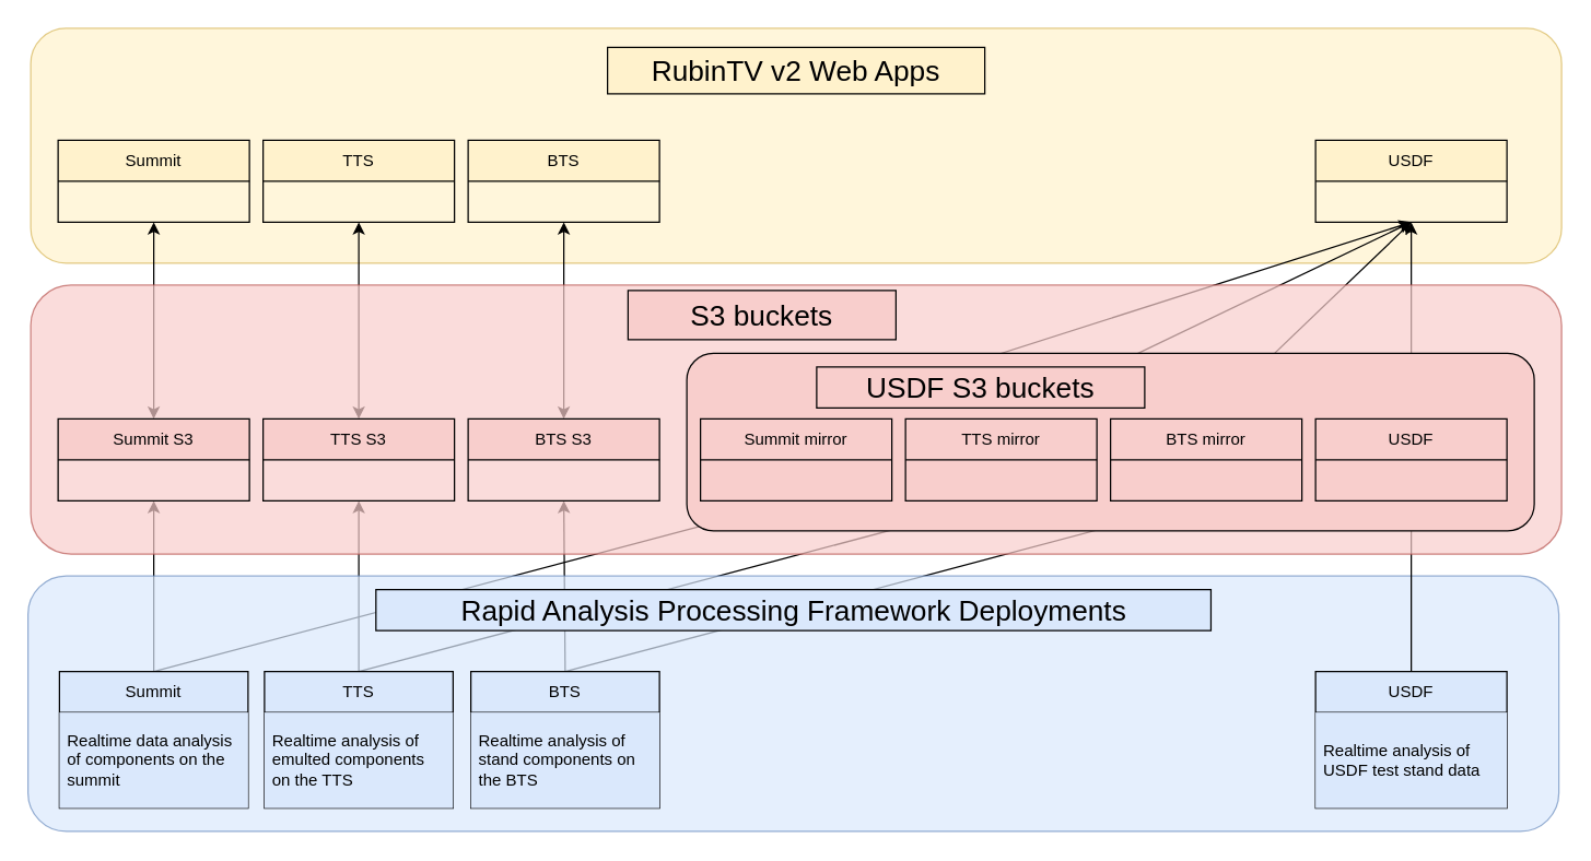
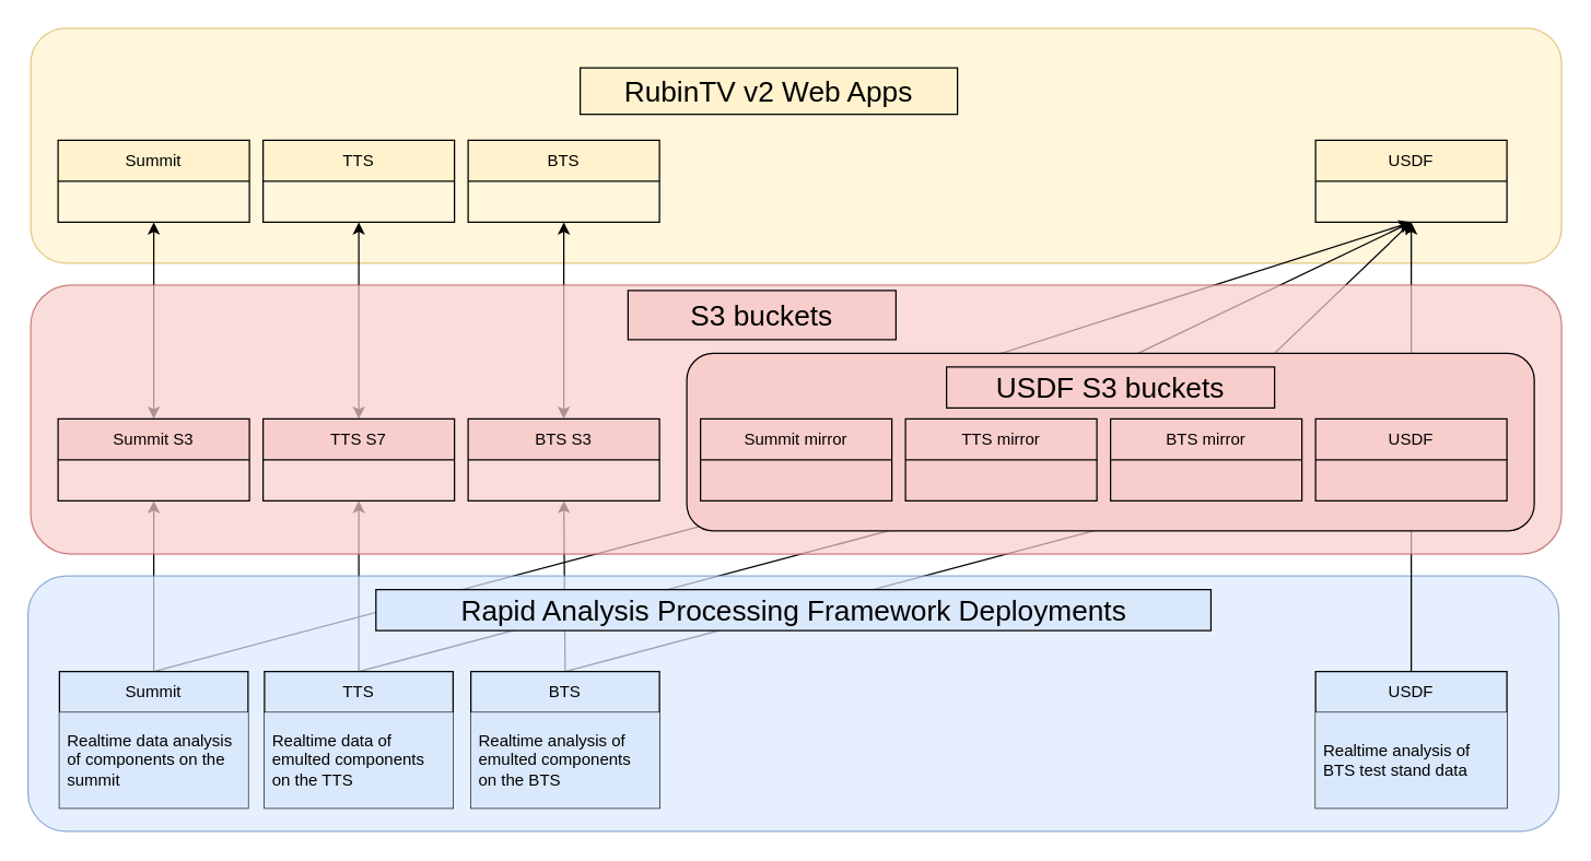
  <mxCell id="0" />
  <mxCell id="1" parent="0" />
  <mxCell id="2" value="" style="rounded=1;whiteSpace=wrap;html=1;fillColor=#FFF2CC;strokeColor=#d6b656;opacity=70;" parent="1" vertex="1"><mxGeometry x="22" y="20" width="1120" height="172" as="geometry" /></mxCell>
  <mxCell id="3" value="" style="endArrow=classic;html=1;rounded=0;exitX=0.5;exitY=0;exitDx=0;exitDy=0;entryX=0.5;entryY=1;entryDx=0;entryDy=0;startArrow=classic;startFill=1;" parent="1" source="42" target="39" edge="1"><mxGeometry width="50" height="50" relative="1" as="geometry"><mxPoint x="-40" y="328" as="sourcePoint" /><mxPoint x="10" y="278" as="targetPoint" /></mxGeometry></mxCell>
  <mxCell id="4" value="" style="endArrow=classic;html=1;rounded=0;exitX=0.5;exitY=0;exitDx=0;exitDy=0;entryX=0.5;entryY=1;entryDx=0;entryDy=0;startArrow=classic;startFill=1;" parent="1" source="41" target="38" edge="1"><mxGeometry width="50" height="50" relative="1" as="geometry"><mxPoint x="122" y="316" as="sourcePoint" /><mxPoint x="262" y="-314" as="targetPoint" /></mxGeometry></mxCell>
  <mxCell id="5" value="" style="endArrow=classic;html=1;rounded=0;exitX=0.5;exitY=0;exitDx=0;exitDy=0;entryX=0.5;entryY=1;entryDx=0;entryDy=0;startArrow=classic;startFill=1;" parent="1" source="43" target="40" edge="1"><mxGeometry width="50" height="50" relative="1" as="geometry"><mxPoint x="272" y="316" as="sourcePoint" /><mxPoint x="412" y="-344" as="targetPoint" /></mxGeometry></mxCell>
  <mxCell id="6" value="" style="endArrow=classic;html=1;rounded=0;exitX=0.5;exitY=0;exitDx=0;exitDy=0;entryX=0.5;entryY=1;entryDx=0;entryDy=0;" parent="1" source="18" target="42" edge="1"><mxGeometry width="50" height="50" relative="1" as="geometry"><mxPoint x="690" y="321" as="sourcePoint" /><mxPoint x="112" y="349" as="targetPoint" /></mxGeometry></mxCell>
  <mxCell id="7" value="" style="endArrow=classic;html=1;rounded=0;entryX=0.5;entryY=1;entryDx=0;entryDy=0;exitX=0.5;exitY=0;exitDx=0;exitDy=0;" parent="1" source="18" target="31" edge="1"><mxGeometry width="50" height="50" relative="1" as="geometry"><mxPoint x="690" y="321" as="sourcePoint" /><mxPoint x="581.72" y="348.94" as="targetPoint" /></mxGeometry></mxCell>
  <mxCell id="8" value="" style="endArrow=classic;html=1;rounded=0;exitX=0.5;exitY=0;exitDx=0;exitDy=0;entryX=0.5;entryY=1;entryDx=0;entryDy=0;" parent="1" source="20" target="41" edge="1"><mxGeometry width="50" height="50" relative="1" as="geometry"><mxPoint x="362" y="491" as="sourcePoint" /><mxPoint x="261.904" y="349" as="targetPoint" /></mxGeometry></mxCell>
  <mxCell id="9" value="" style="endArrow=classic;html=1;rounded=0;exitX=0.5;exitY=0;exitDx=0;exitDy=0;entryX=0.5;entryY=1;entryDx=0;entryDy=0;" parent="1" source="20" target="32" edge="1"><mxGeometry width="50" height="50" relative="1" as="geometry"><mxPoint x="440" y="491" as="sourcePoint" /><mxPoint x="731.86" y="348.94" as="targetPoint" /></mxGeometry></mxCell>
  <mxCell id="10" value="" style="endArrow=classic;html=1;rounded=0;exitX=0.5;exitY=0;exitDx=0;exitDy=0;entryX=0.5;entryY=1;entryDx=0;entryDy=0;" parent="1" source="22" target="43" edge="1"><mxGeometry width="50" height="50" relative="1" as="geometry"><mxPoint x="445" y="501" as="sourcePoint" /><mxPoint x="409.06" y="349" as="targetPoint" /></mxGeometry></mxCell>
  <mxCell id="11" value="" style="endArrow=classic;html=1;rounded=0;exitX=0.5;exitY=0;exitDx=0;exitDy=0;entryX=0.5;entryY=1;entryDx=0;entryDy=0;" parent="1" source="22" target="34" edge="1"><mxGeometry width="50" height="50" relative="1" as="geometry"><mxPoint x="581" y="501" as="sourcePoint" /><mxPoint x="882.14" y="348.94" as="targetPoint" /></mxGeometry></mxCell>
  <mxCell id="12" value="" style="endArrow=classic;html=1;rounded=0;exitX=0.5;exitY=0;exitDx=0;exitDy=0;startArrow=classic;startFill=1;entryX=0.5;entryY=1;entryDx=0;entryDy=0;" parent="1" source="33" target="37" edge="1"><mxGeometry width="50" height="50" relative="1" as="geometry"><mxPoint x="1032" y="298" as="sourcePoint" /><mxPoint x="1032" y="-344" as="targetPoint" /></mxGeometry></mxCell>
  <mxCell id="13" value="" style="endArrow=classic;html=1;rounded=0;exitX=0.5;exitY=0;exitDx=0;exitDy=0;startArrow=classic;startFill=1;entryX=0.5;entryY=1;entryDx=0;entryDy=0;" parent="1" source="34" target="37" edge="1"><mxGeometry width="50" height="50" relative="1" as="geometry"><mxPoint x="1032" y="298" as="sourcePoint" /><mxPoint x="1028.617" y="-344" as="targetPoint" /></mxGeometry></mxCell>
  <mxCell id="14" value="" style="endArrow=classic;html=1;rounded=0;exitX=0.5;exitY=0;exitDx=0;exitDy=0;startArrow=classic;startFill=1;entryX=0.5;entryY=1;entryDx=0;entryDy=0;" parent="1" source="32" target="37" edge="1"><mxGeometry width="50" height="50" relative="1" as="geometry"><mxPoint x="1032" y="298" as="sourcePoint" /><mxPoint x="1025.233" y="-344" as="targetPoint" /></mxGeometry></mxCell>
  <mxCell id="15" value="" style="endArrow=classic;html=1;rounded=0;exitX=0.5;exitY=0;exitDx=0;exitDy=0;startArrow=classic;startFill=1;entryX=0.5;entryY=1;entryDx=0;entryDy=0;" parent="1" source="31" target="37" edge="1"><mxGeometry width="50" height="50" relative="1" as="geometry"><mxPoint x="690" y="168" as="sourcePoint" /><mxPoint x="1021.85" y="-344" as="targetPoint" /></mxGeometry></mxCell>
  <mxCell id="16" value="" style="rounded=1;whiteSpace=wrap;html=1;fillColor=#DAE8FC;strokeColor=#6c8ebf;opacity=70;" parent="1" vertex="1"><mxGeometry x="20" y="421" width="1120" height="187" as="geometry" /></mxCell>
  <mxCell id="17" value="&lt;font style=&quot;font-size: 21px;&quot;&gt;Rapid Analysis Processing Framework Deployments&lt;/font&gt;" style="text;html=1;strokeColor=default;fillColor=#DAE8FC;align=center;verticalAlign=middle;whiteSpace=wrap;rounded=0;" parent="1" vertex="1"><mxGeometry x="274.545" y="431" width="610.909" height="30" as="geometry" /></mxCell>
  <mxCell id="18" value="Summit" style="swimlane;fontStyle=0;childLayout=stackLayout;horizontal=1;startSize=30;horizontalStack=0;resizeParent=1;resizeParentMax=0;resizeLast=0;collapsible=1;marginBottom=0;whiteSpace=wrap;html=1;fillColor=#DAE8FC;" parent="1" vertex="1"><mxGeometry x="43" y="491" width="138" height="100" as="geometry" /></mxCell>
  <mxCell id="19" value="Realtime data analysis of components on the summit" style="text;strokeColor=none;fillColor=#DAE8FC;align=left;verticalAlign=middle;spacingLeft=4;spacingRight=4;overflow=hidden;points=[[0,0.5],[1,0.5]];portConstraint=eastwest;rotatable=0;whiteSpace=wrap;html=1;" parent="18" vertex="1"><mxGeometry y="30" width="138" height="70" as="geometry" /></mxCell>
  <mxCell id="20" value="TTS" style="swimlane;fontStyle=0;childLayout=stackLayout;horizontal=1;startSize=30;horizontalStack=0;resizeParent=1;resizeParentMax=0;resizeLast=0;collapsible=1;marginBottom=0;whiteSpace=wrap;html=1;fillColor=#DAE8FC;" parent="1" vertex="1"><mxGeometry x="193" y="491" width="138" height="100" as="geometry" /></mxCell>
- <mxCell id="21" value="Realtime analysis of emulted components on the TTS" style="text;strokeColor=none;fillColor=#DAE8FC;align=left;verticalAlign=middle;spacingLeft=4;spacingRight=4;overflow=hidden;points=[[0,0.5],[1,0.5]];portConstraint=eastwest;rotatable=0;whiteSpace=wrap;html=1;" parent="20" vertex="1"><mxGeometry y="30" width="138" height="70" as="geometry" /></mxCell>
+ <mxCell id="21" value="Realtime data of emulted components on the TTS" style="text;strokeColor=none;fillColor=#DAE8FC;align=left;verticalAlign=middle;spacingLeft=4;spacingRight=4;overflow=hidden;points=[[0,0.5],[1,0.5]];portConstraint=eastwest;rotatable=0;whiteSpace=wrap;html=1;" parent="20" vertex="1"><mxGeometry y="30" width="138" height="70" as="geometry" /></mxCell>
  <mxCell id="22" value="BTS" style="swimlane;fontStyle=0;childLayout=stackLayout;horizontal=1;startSize=30;horizontalStack=0;resizeParent=1;resizeParentMax=0;resizeLast=0;collapsible=1;marginBottom=0;whiteSpace=wrap;html=1;fillColor=#DAE8FC;" parent="1" vertex="1"><mxGeometry x="344" y="491" width="138" height="100" as="geometry" /></mxCell>
- <mxCell id="23" value="Realtime analysis of stand components on the BTS" style="text;strokeColor=none;fillColor=#DAE8FC;align=left;verticalAlign=middle;spacingLeft=4;spacingRight=4;overflow=hidden;points=[[0,0.5],[1,0.5]];portConstraint=eastwest;rotatable=0;whiteSpace=wrap;html=1;" parent="22" vertex="1"><mxGeometry y="30" width="138" height="70" as="geometry" /></mxCell>
+ <mxCell id="23" value="Realtime analysis of emulted components on the BTS" style="text;strokeColor=none;fillColor=#DAE8FC;align=left;verticalAlign=middle;spacingLeft=4;spacingRight=4;overflow=hidden;points=[[0,0.5],[1,0.5]];portConstraint=eastwest;rotatable=0;whiteSpace=wrap;html=1;" parent="22" vertex="1"><mxGeometry y="30" width="138" height="70" as="geometry" /></mxCell>
  <mxCell id="24" value="USDF" style="swimlane;fontStyle=0;childLayout=stackLayout;horizontal=1;startSize=30;horizontalStack=0;resizeParent=1;resizeParentMax=0;resizeLast=0;collapsible=1;marginBottom=0;whiteSpace=wrap;html=1;fillColor=#DAE8FC;" parent="1" vertex="1"><mxGeometry x="962" y="491" width="140" height="100" as="geometry" /></mxCell>
- <mxCell id="25" value="Realtime analysis of USDF test stand data" style="text;strokeColor=none;fillColor=#DAE8FC;align=left;verticalAlign=middle;spacingLeft=4;spacingRight=4;overflow=hidden;points=[[0,0.5],[1,0.5]];portConstraint=eastwest;rotatable=0;whiteSpace=wrap;html=1;" parent="24" vertex="1"><mxGeometry y="30" width="140" height="70" as="geometry" /></mxCell>
+ <mxCell id="25" value="Realtime analysis of BTS test stand data" style="text;strokeColor=none;fillColor=#DAE8FC;align=left;verticalAlign=middle;spacingLeft=4;spacingRight=4;overflow=hidden;points=[[0,0.5],[1,0.5]];portConstraint=eastwest;rotatable=0;whiteSpace=wrap;html=1;" parent="24" vertex="1"><mxGeometry y="30" width="140" height="70" as="geometry" /></mxCell>
  <mxCell id="26" value="" style="endArrow=classic;html=1;rounded=0;exitX=0.5;exitY=0;exitDx=0;exitDy=0;entryX=0.5;entryY=1;entryDx=0;entryDy=0;" parent="1" source="24" target="33" edge="1"><mxGeometry width="50" height="50" relative="1" as="geometry"><mxPoint x="450" y="501" as="sourcePoint" /><mxPoint x="1032" y="349" as="targetPoint" /></mxGeometry></mxCell>
  <mxCell id="27" value="" style="rounded=1;whiteSpace=wrap;html=1;fillColor=#F8CECC;strokeColor=#b85450;opacity=70;" parent="1" vertex="1"><mxGeometry x="22" y="208" width="1120" height="197" as="geometry" /></mxCell>
  <mxCell id="28" value="&lt;font style=&quot;font-size: 21px;&quot;&gt;S3 buckets&lt;br&gt;&lt;/font&gt;" style="text;html=1;strokeColor=default;fillColor=#F8CECC;align=center;verticalAlign=middle;whiteSpace=wrap;rounded=0;" parent="1" vertex="1"><mxGeometry x="459" y="212" width="196" height="36" as="geometry" /></mxCell>
  <mxCell id="29" value="" style="rounded=1;whiteSpace=wrap;html=1;fillColor=#F8CECC;" parent="1" vertex="1"><mxGeometry x="502" y="258" width="620" height="130" as="geometry" /></mxCell>
  <mxCell id="30" value="" style="group" parent="1" vertex="1" connectable="0"><mxGeometry x="512" y="306" width="590" height="120" as="geometry" /></mxCell>
  <mxCell id="31" value="Summit mirror" style="swimlane;fontStyle=0;childLayout=stackLayout;horizontal=1;startSize=30;horizontalStack=0;resizeParent=1;resizeParentMax=0;resizeLast=0;collapsible=1;marginBottom=0;whiteSpace=wrap;html=1;fillColor=#F8CECC;" parent="30" vertex="1"><mxGeometry width="140" height="60" as="geometry" /></mxCell>
  <mxCell id="32" value="TTS mirror" style="swimlane;fontStyle=0;childLayout=stackLayout;horizontal=1;startSize=30;horizontalStack=0;resizeParent=1;resizeParentMax=0;resizeLast=0;collapsible=1;marginBottom=0;whiteSpace=wrap;html=1;fillColor=#F8CECC;" parent="30" vertex="1"><mxGeometry x="150" width="140" height="60" as="geometry" /></mxCell>
  <mxCell id="33" value="USDF&lt;br&gt;" style="swimlane;fontStyle=0;childLayout=stackLayout;horizontal=1;startSize=30;horizontalStack=0;resizeParent=1;resizeParentMax=0;resizeLast=0;collapsible=1;marginBottom=0;whiteSpace=wrap;html=1;fillColor=#F8CECC;" parent="30" vertex="1"><mxGeometry x="450" width="140" height="60" as="geometry" /></mxCell>
  <mxCell id="34" value="BTS mirror" style="swimlane;fontStyle=0;childLayout=stackLayout;horizontal=1;startSize=30;horizontalStack=0;resizeParent=1;resizeParentMax=0;resizeLast=0;collapsible=1;marginBottom=0;whiteSpace=wrap;html=1;fillColor=#F8CECC;" parent="30" vertex="1"><mxGeometry x="300" width="140" height="60" as="geometry" /></mxCell>
- <mxCell id="35" value="&lt;font style=&quot;font-size: 21px;&quot;&gt;USDF S3 buckets&lt;br&gt;&lt;/font&gt;" style="text;html=1;strokeColor=default;fillColor=#F8CECC;align=center;verticalAlign=middle;whiteSpace=wrap;rounded=0;" parent="1" vertex="1"><mxGeometry x="597" y="268" width="240" height="30" as="geometry" /></mxCell>
- <mxCell id="36" value="&lt;font style=&quot;font-size: 21px;&quot;&gt;RubinTV v2 Web Apps&lt;br&gt;&lt;/font&gt;" style="text;html=1;strokeColor=default;fillColor=#FFF2CC;align=center;verticalAlign=middle;whiteSpace=wrap;rounded=0;" parent="1" vertex="1"><mxGeometry x="444" y="34" width="276" height="34" as="geometry" /></mxCell>
+ <mxCell id="35" value="&lt;font style=&quot;font-size: 21px;&quot;&gt;USDF S3 buckets&lt;br&gt;&lt;/font&gt;" style="text;html=1;strokeColor=default;fillColor=#F8CECC;align=center;verticalAlign=middle;whiteSpace=wrap;rounded=0;" parent="1" vertex="1"><mxGeometry x="692" y="268" width="240" height="30" as="geometry" /></mxCell>
+ <mxCell id="36" value="&lt;font style=&quot;font-size: 21px;&quot;&gt;RubinTV v2 Web Apps&lt;br&gt;&lt;/font&gt;" style="text;html=1;strokeColor=default;fillColor=#FFF2CC;align=center;verticalAlign=middle;whiteSpace=wrap;rounded=0;" parent="1" vertex="1"><mxGeometry x="424" y="49" width="276" height="34" as="geometry" /></mxCell>
  <mxCell id="37" value="USDF&lt;br&gt;" style="swimlane;fontStyle=0;childLayout=stackLayout;horizontal=1;startSize=30;horizontalStack=0;resizeParent=1;resizeParentMax=0;resizeLast=0;collapsible=1;marginBottom=0;whiteSpace=wrap;html=1;fillColor=#FFF2CC;" parent="1" vertex="1"><mxGeometry x="962" y="102" width="140" height="60" as="geometry" /></mxCell>
  <mxCell id="38" value="TTS" style="swimlane;fontStyle=0;childLayout=stackLayout;horizontal=1;startSize=30;horizontalStack=0;resizeParent=1;resizeParentMax=0;resizeLast=0;collapsible=1;marginBottom=0;whiteSpace=wrap;html=1;fillColor=#FFF2CC;" parent="1" vertex="1"><mxGeometry x="192" y="102" width="140" height="60" as="geometry" /></mxCell>
  <mxCell id="39" value="Summit" style="swimlane;fontStyle=0;childLayout=stackLayout;horizontal=1;startSize=30;horizontalStack=0;resizeParent=1;resizeParentMax=0;resizeLast=0;collapsible=1;marginBottom=0;whiteSpace=wrap;html=1;fillColor=#FFF2CC;" parent="1" vertex="1"><mxGeometry x="42" y="102" width="140" height="60" as="geometry" /></mxCell>
  <mxCell id="40" value="BTS" style="swimlane;fontStyle=0;childLayout=stackLayout;horizontal=1;startSize=30;horizontalStack=0;resizeParent=1;resizeParentMax=0;resizeLast=0;collapsible=1;marginBottom=0;whiteSpace=wrap;html=1;fillColor=#FFF2CC;" parent="1" vertex="1"><mxGeometry x="342" y="102" width="140" height="60" as="geometry" /></mxCell>
- <mxCell id="41" value="TTS&amp;nbsp;S3" style="swimlane;fontStyle=0;childLayout=stackLayout;horizontal=1;startSize=30;horizontalStack=0;resizeParent=1;resizeParentMax=0;resizeLast=0;collapsible=1;marginBottom=0;whiteSpace=wrap;html=1;fillColor=#F8CECC;" parent="1" vertex="1"><mxGeometry x="192" y="306" width="140" height="60" as="geometry" /></mxCell>
+ <mxCell id="41" value="TTS&amp;nbsp;S7" style="swimlane;fontStyle=0;childLayout=stackLayout;horizontal=1;startSize=30;horizontalStack=0;resizeParent=1;resizeParentMax=0;resizeLast=0;collapsible=1;marginBottom=0;whiteSpace=wrap;html=1;fillColor=#F8CECC;" parent="1" vertex="1"><mxGeometry x="192" y="306" width="140" height="60" as="geometry" /></mxCell>
  <mxCell id="42" value="Summit S3" style="swimlane;fontStyle=0;childLayout=stackLayout;horizontal=1;startSize=30;horizontalStack=0;resizeParent=1;resizeParentMax=0;resizeLast=0;collapsible=1;marginBottom=0;whiteSpace=wrap;html=1;fillColor=#F8CECC;" parent="1" vertex="1"><mxGeometry x="42" y="306" width="140" height="60" as="geometry" /></mxCell>
  <mxCell id="43" value="BTS&amp;nbsp;S3" style="swimlane;fontStyle=0;childLayout=stackLayout;horizontal=1;startSize=30;horizontalStack=0;resizeParent=1;resizeParentMax=0;resizeLast=0;collapsible=1;marginBottom=0;whiteSpace=wrap;html=1;fillColor=#F8CECC;" parent="1" vertex="1"><mxGeometry x="342" y="306" width="140" height="60" as="geometry" /></mxCell>
